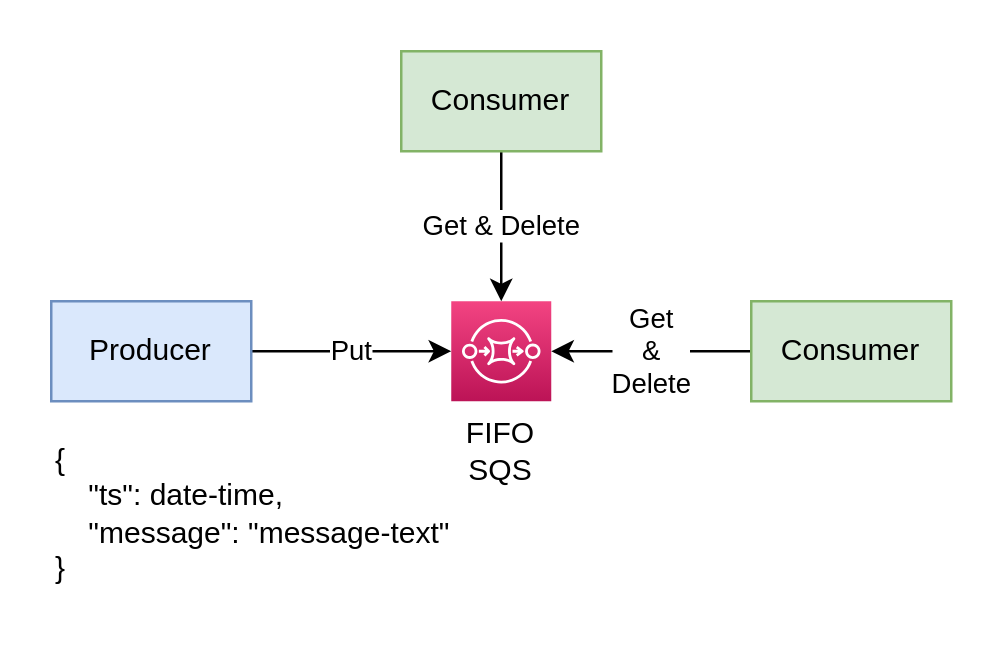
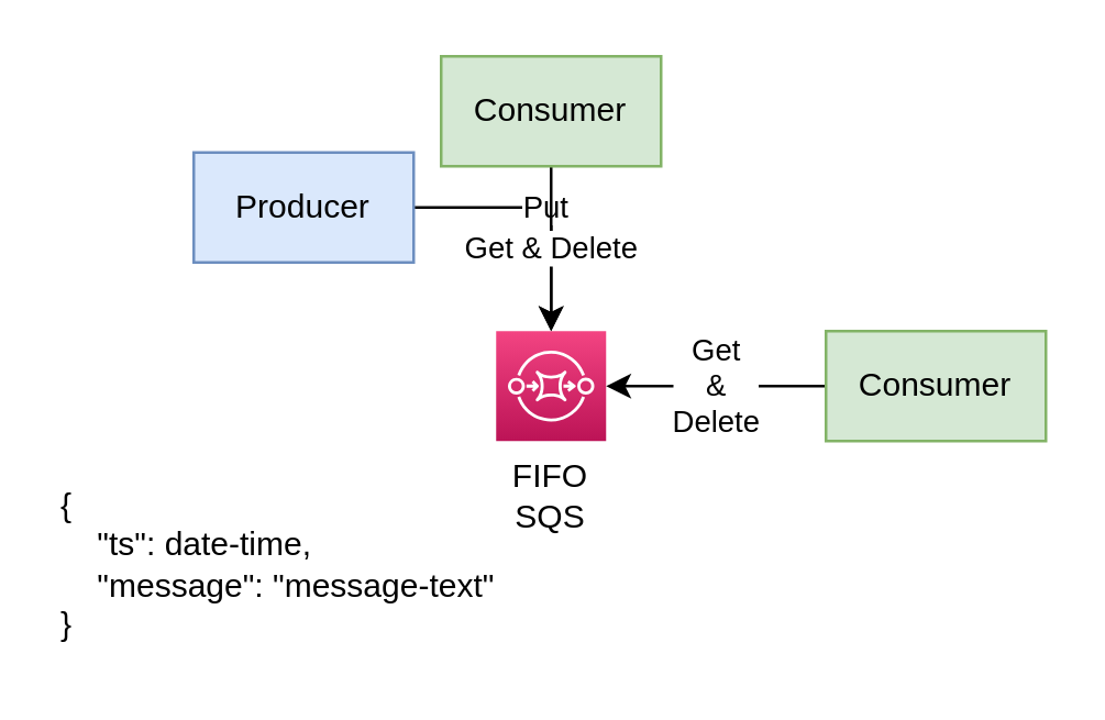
  <mxCell id="0" />
  <mxCell id="1" parent="0" />
  <mxCell id="2" value="" style="outlineConnect=0;fontColor=#232F3E;gradientColor=#F34482;gradientDirection=north;fillColor=#BC1356;strokeColor=#ffffff;dashed=0;verticalLabelPosition=bottom;verticalAlign=top;align=center;html=1;fontSize=12;fontStyle=0;aspect=fixed;shape=mxgraph.aws4.resourceIcon;resIcon=mxgraph.aws4.sqs;" vertex="1" parent="1"><mxGeometry x="180" y="120" width="40" height="40" as="geometry" /></mxCell>
  <mxCell id="3" value="Put" style="edgeStyle=orthogonalEdgeStyle;rounded=0;orthogonalLoop=1;jettySize=auto;html=1;exitX=1;exitY=0.5;exitDx=0;exitDy=0;" edge="1" parent="1" source="4" target="2"><mxGeometry relative="1" as="geometry" /></mxCell>
- <mxCell id="4" value="Producer" style="rounded=0;whiteSpace=wrap;html=1;fillColor=#dae8fc;strokeColor=#6c8ebf;" vertex="1" parent="1"><mxGeometry x="20" y="120" width="80" height="40" as="geometry" /></mxCell>
+ <mxCell id="4" value="Producer" style="rounded=0;whiteSpace=wrap;html=1;fillColor=#dae8fc;strokeColor=#6c8ebf;" vertex="1" parent="1"><mxGeometry x="70" y="55" width="80" height="40" as="geometry" /></mxCell>
  <mxCell id="5" value="FIFO&lt;br&gt;SQS" style="text;html=1;strokeColor=none;fillColor=none;align=center;verticalAlign=middle;whiteSpace=wrap;rounded=0;" vertex="1" parent="1"><mxGeometry x="180" y="170" width="40" height="20" as="geometry" /></mxCell>
  <mxCell id="6" value="Get &amp;amp; Delete" style="edgeStyle=orthogonalEdgeStyle;rounded=0;orthogonalLoop=1;jettySize=auto;html=1;exitX=0.5;exitY=1;exitDx=0;exitDy=0;" edge="1" parent="1" source="7" target="2"><mxGeometry relative="1" as="geometry" /></mxCell>
  <mxCell id="7" value="Consumer" style="rounded=0;whiteSpace=wrap;html=1;fillColor=#d5e8d4;strokeColor=#82b366;" vertex="1" parent="1"><mxGeometry x="160" y="20" width="80" height="40" as="geometry" /></mxCell>
  <mxCell id="8" value="Get&lt;br&gt;&amp;amp;&lt;br&gt;Delete" style="edgeStyle=orthogonalEdgeStyle;rounded=0;orthogonalLoop=1;jettySize=auto;html=1;exitX=0;exitY=0.5;exitDx=0;exitDy=0;" edge="1" parent="1" source="9" target="2"><mxGeometry relative="1" as="geometry" /></mxCell>
  <mxCell id="9" value="Consumer" style="rounded=0;whiteSpace=wrap;html=1;fillColor=#d5e8d4;strokeColor=#82b366;" vertex="1" parent="1"><mxGeometry x="300" y="120" width="80" height="40" as="geometry" /></mxCell>
  <mxCell id="10" value="{&lt;br&gt;&amp;nbsp; &amp;nbsp; &quot;ts&quot;: date-time,&lt;br&gt;&amp;nbsp; &amp;nbsp; &quot;message&quot;: &quot;message-text&quot;&lt;br&gt;}" style="text;html=1;strokeColor=none;fillColor=none;align=left;verticalAlign=middle;whiteSpace=wrap;rounded=0;" vertex="1" parent="1"><mxGeometry x="20" y="170" width="180" height="70" as="geometry" /></mxCell>
